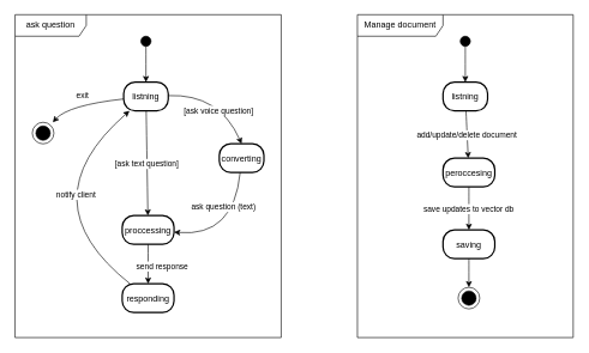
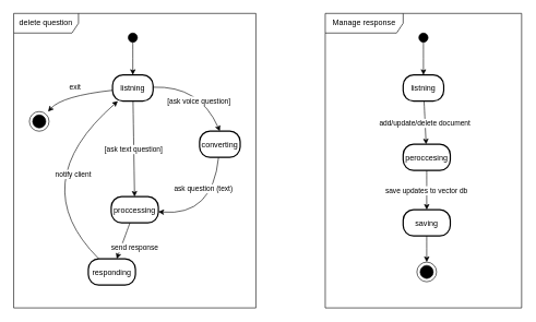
  <mxCell id="0" />
  <mxCell id="1" parent="0" />
  <mxCell id="2" value="listning" style="rounded=1;arcSize=40;strokeWidth=2" parent="1" vertex="1"><mxGeometry x="171" y="114" width="62" height="40" as="geometry" /></mxCell>
  <mxCell id="3" value="proccessing" style="rounded=1;arcSize=40;strokeWidth=2" parent="1" vertex="1"><mxGeometry x="169" y="300" width="72" height="40" as="geometry" /></mxCell>
  <mxCell id="4" value="converting" style="rounded=1;arcSize=40;strokeWidth=2" parent="1" vertex="1"><mxGeometry x="304" y="200" width="62" height="40" as="geometry" /></mxCell>
  <mxCell id="5" value="" style="ellipse;fillColor=strokeColor;" parent="1" vertex="1"><mxGeometry x="195" y="50" width="14" height="14" as="geometry" /></mxCell>
  <mxCell id="6" value="" style="curved=1;startArrow=none;;exitX=0.51;exitY=1;entryX=0.5;entryY=0;" parent="1" source="5" target="2" edge="1"><mxGeometry relative="1" as="geometry"><Array as="points" /></mxGeometry></mxCell>
  <mxCell id="7" value="[ask text question]" style="curved=1;startArrow=none;;" parent="1" source="2" target="3" edge="1"><mxGeometry relative="1" as="geometry" /></mxCell>
  <mxCell id="8" value="send response" style="curved=1;startArrow=none;;" parent="1" source="3" target="24" edge="1"><mxGeometry x="0.091" y="20" relative="1" as="geometry"><Array as="points" /><mxPoint x="325" y="270" as="targetPoint" /><mxPoint as="offset" /></mxGeometry></mxCell>
  <mxCell id="9" value="" style="shape=mxgraph.sysml.actFinal;html=1;verticalLabelPosition=bottom;labelBackgroundColor=#ffffff;verticalAlign=top;" vertex="1" parent="1"><mxGeometry x="44" y="170" width="30" height="30" as="geometry" /></mxCell>
  <mxCell id="10" value="exit" style="curved=1;startArrow=none;;" edge="1" parent="1" source="2" target="9"><mxGeometry x="0.015" y="-11" relative="1" as="geometry"><Array as="points"><mxPoint x="94" y="146" /></Array><mxPoint x="124" y="110" as="sourcePoint" /><mxPoint x="98" y="206" as="targetPoint" /><mxPoint as="offset" /></mxGeometry></mxCell>
  <mxCell id="11" value="[ask voice question]" style="curved=1;startArrow=none;;entryX=0.5;entryY=0;entryDx=0;entryDy=0;" edge="1" parent="1" source="2" target="4"><mxGeometry x="0.243" y="-10" relative="1" as="geometry"><Array as="points"><mxPoint x="304" y="130" /></Array><mxPoint x="364" y="58" as="sourcePoint" /><mxPoint x="338" y="154" as="targetPoint" /><mxPoint as="offset" /></mxGeometry></mxCell>
  <mxCell id="12" value="ask question (text)" style="curved=1;startArrow=none;;" edge="1" parent="1" source="4" target="3"><mxGeometry x="-0.431" y="-18" relative="1" as="geometry"><Array as="points"><mxPoint x="324" y="330" /></Array><mxPoint x="374" y="292" as="sourcePoint" /><mxPoint x="348" y="388" as="targetPoint" /><mxPoint as="offset" /></mxGeometry></mxCell>
  <mxCell id="13" value="listning" style="rounded=1;arcSize=40;strokeWidth=2" vertex="1" parent="1"><mxGeometry x="615" y="114" width="62" height="40" as="geometry" /></mxCell>
  <mxCell id="14" value="saving" style="rounded=1;arcSize=40;strokeWidth=2" vertex="1" parent="1"><mxGeometry x="615" y="320" width="72" height="40" as="geometry" /></mxCell>
  <mxCell id="15" value="" style="ellipse;fillColor=strokeColor;" vertex="1" parent="1"><mxGeometry x="639" y="50" width="14" height="14" as="geometry" /></mxCell>
  <mxCell id="16" value="" style="curved=1;startArrow=none;;exitX=0.51;exitY=1;entryX=0.5;entryY=0;" edge="1" parent="1" source="15" target="13"><mxGeometry relative="1" as="geometry"><Array as="points" /></mxGeometry></mxCell>
  <mxCell id="17" value="add/update/delete document" style="curved=1;startArrow=none;;" edge="1" parent="1" source="13" target="20"><mxGeometry x="0.002" relative="1" as="geometry"><Array as="points" /><mxPoint as="offset" /><mxPoint x="595" y="220" as="targetPoint" /></mxGeometry></mxCell>
  <mxCell id="18" value="" style="shape=mxgraph.sysml.actFinal;html=1;verticalLabelPosition=bottom;labelBackgroundColor=#ffffff;verticalAlign=top;" vertex="1" parent="1"><mxGeometry x="636" y="400" width="30" height="30" as="geometry" /></mxCell>
  <mxCell id="19" value="" style="curved=1;startArrow=none;;" edge="1" parent="1" source="14" target="18"><mxGeometry relative="1" as="geometry"><mxPoint x="555" y="40" as="sourcePoint" /><mxPoint x="529" y="136" as="targetPoint" /></mxGeometry></mxCell>
  <mxCell id="20" value="peroccesing" style="rounded=1;arcSize=40;strokeWidth=2" vertex="1" parent="1"><mxGeometry x="615" y="220" width="72" height="40" as="geometry" /></mxCell>
  <mxCell id="21" value="save updates to vector db" style="curved=1;startArrow=none;;" edge="1" parent="1" source="20" target="14"><mxGeometry relative="1" as="geometry"><mxPoint x="564" y="310" as="sourcePoint" /><mxPoint x="465" y="343" as="targetPoint" /></mxGeometry></mxCell>
- <mxCell id="22" value="Manage document" style="shape=umlFrame;whiteSpace=wrap;html=1;pointerEvents=0;width=119;height=30;" vertex="1" parent="1"><mxGeometry x="496" y="20" width="300" height="450" as="geometry" /></mxCell>
- <mxCell id="23" value="ask question" style="shape=umlFrame;whiteSpace=wrap;html=1;pointerEvents=0;width=99;height=30;" vertex="1" parent="1"><mxGeometry x="20" y="20" width="370" height="450" as="geometry" /></mxCell>
- <mxCell id="24" value="responding" style="rounded=1;arcSize=40;strokeWidth=2" vertex="1" parent="1"><mxGeometry x="169" y="395" width="72" height="40" as="geometry" /></mxCell>
+ <mxCell id="22" value="Manage response" style="shape=umlFrame;whiteSpace=wrap;html=1;pointerEvents=0;width=119;height=30;" vertex="1" parent="1"><mxGeometry x="496" y="20" width="300" height="450" as="geometry" /></mxCell>
+ <mxCell id="23" value="delete question" style="shape=umlFrame;whiteSpace=wrap;html=1;pointerEvents=0;width=99;height=30;" vertex="1" parent="1"><mxGeometry x="20" y="20" width="370" height="450" as="geometry" /></mxCell>
+ <mxCell id="24" value="responding" style="rounded=1;arcSize=40;strokeWidth=2" vertex="1" parent="1"><mxGeometry x="134" y="395" width="72" height="40" as="geometry" /></mxCell>
  <mxCell id="25" value="notify client" style="curved=1;startArrow=none;;" edge="1" parent="1" source="24" target="2"><mxGeometry x="0.298" y="-39" relative="1" as="geometry"><Array as="points"><mxPoint x="35" y="280" /></Array><mxPoint x="44" y="323" as="sourcePoint" /><mxPoint x="146" y="390" as="targetPoint" /><mxPoint as="offset" /></mxGeometry></mxCell>
